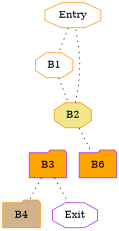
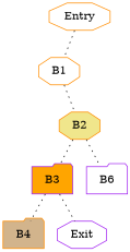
  graph {
    node [color=darkorange fillcolor=white shape=octagon style=filled]
    edge [style=dotted]
    Entry
    B1
    B2 [fillcolor=khaki]
    B3 [color=purple fillcolor=orange shape=folder]
-   B6 [color=purple fillcolor=orange shape=folder]
+   B6 [color=purple shape=folder]
    B4 [fillcolor=tan shape=folder]
    Exit [color=purple]
    Entry -- B1
    B1 -- B2
-   B2 -- Entry
+   B2 -- B3
    B2 -- B6
    B3 -- B4
    B3 -- Exit
  }
